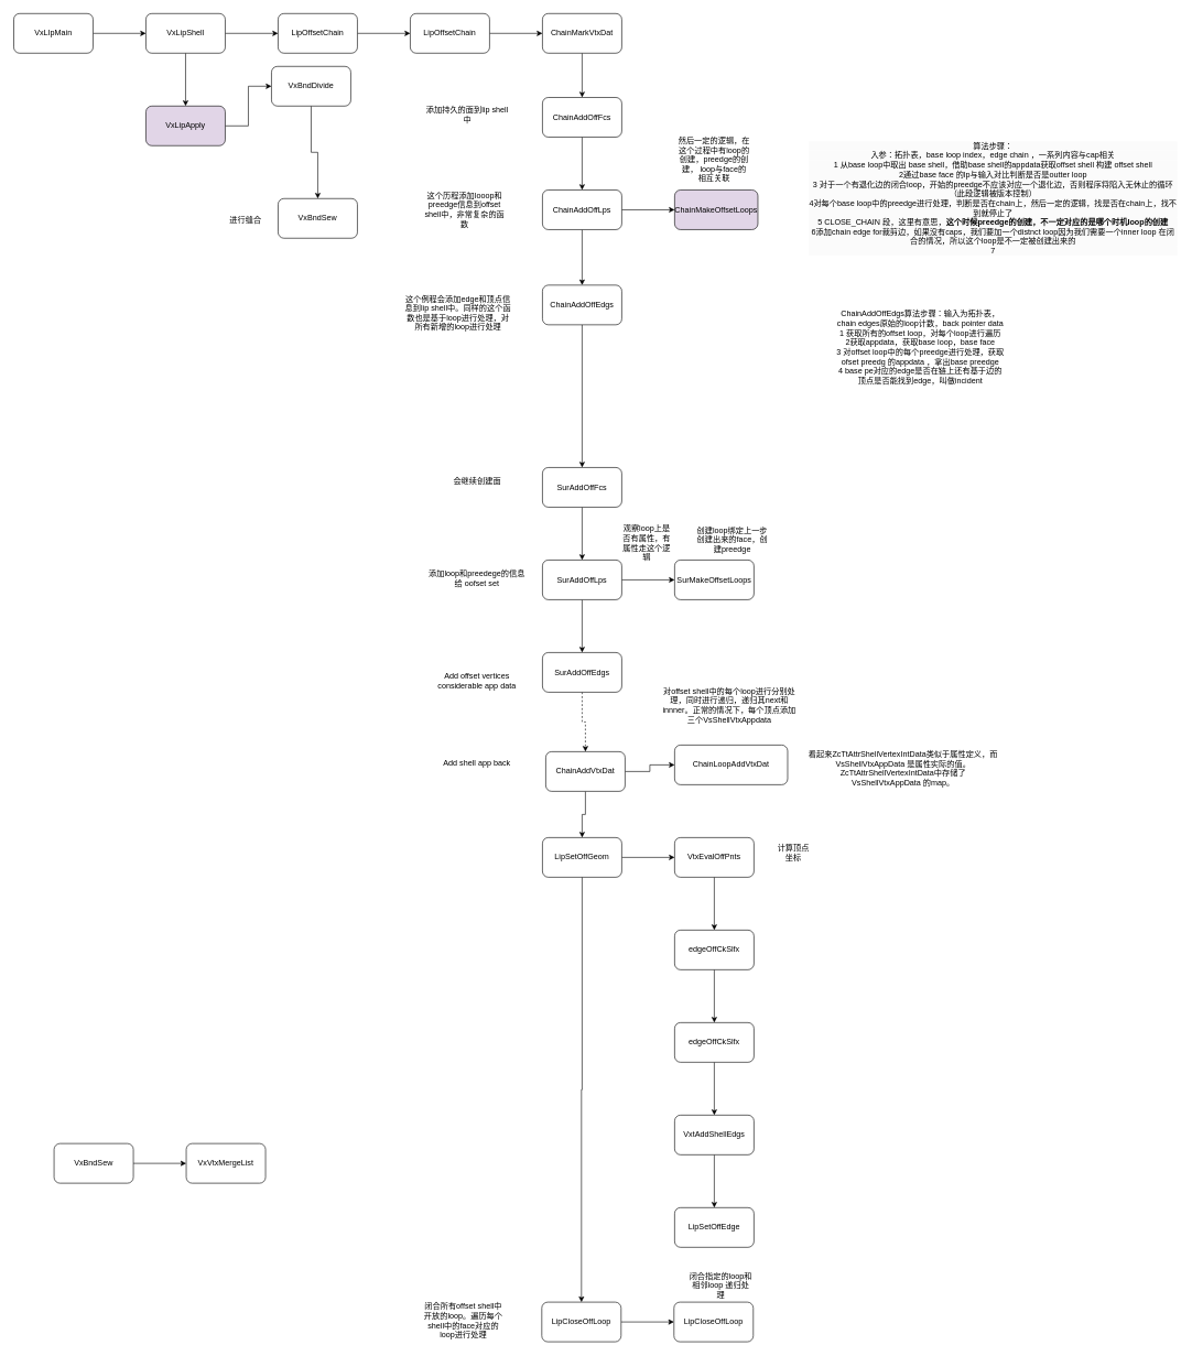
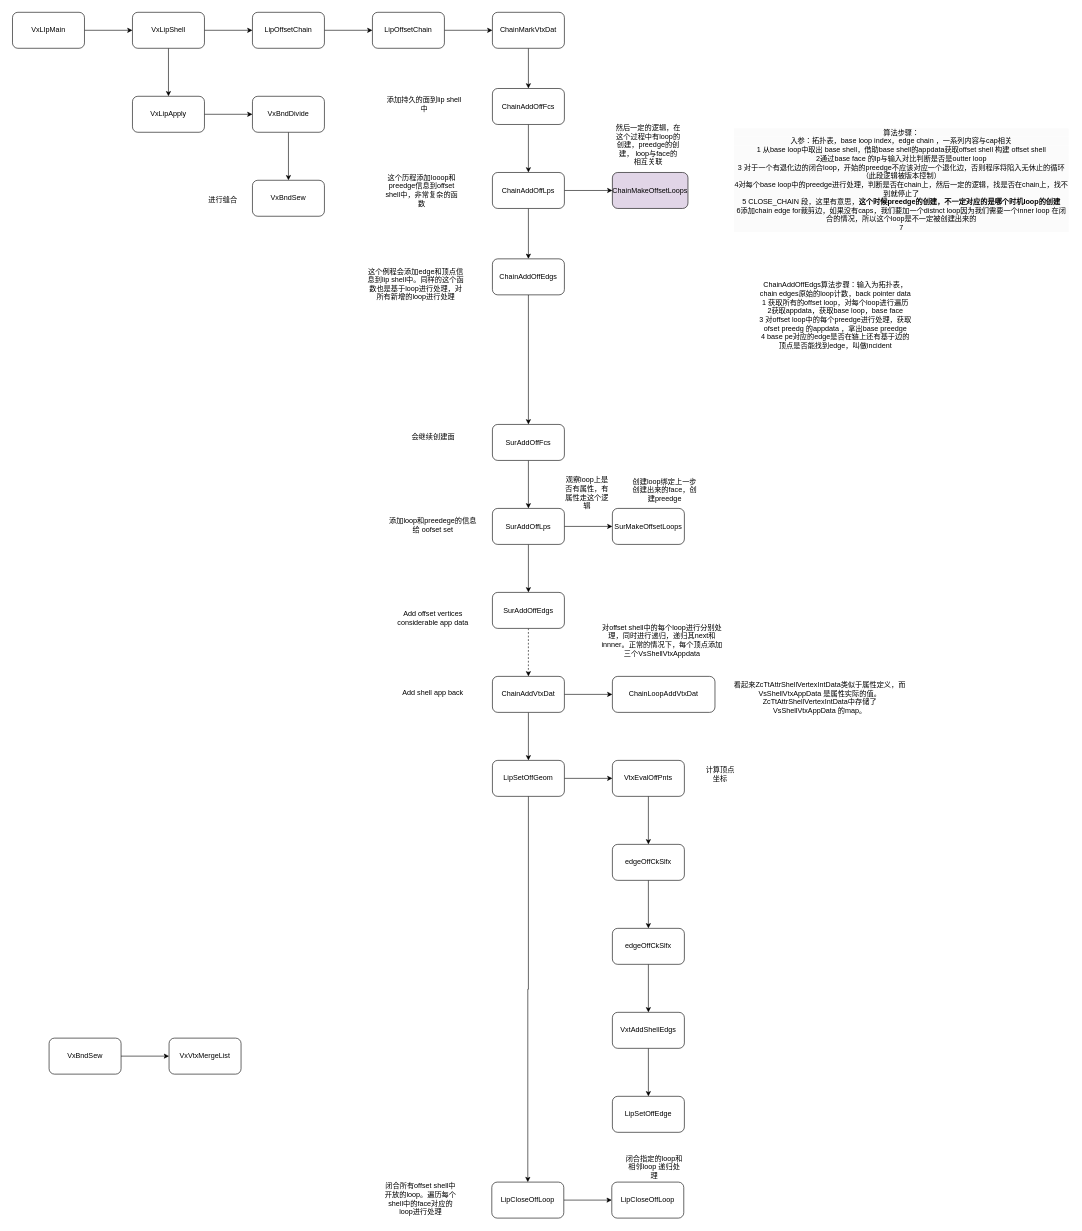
  <mxCell id="0" />
  <mxCell id="1" parent="0" />
  <mxCell id="2" value="" style="edgeStyle=orthogonalEdgeStyle;rounded=0;orthogonalLoop=1;jettySize=auto;html=1;" edge="1" parent="1" source="3" target="6"><mxGeometry relative="1" as="geometry" /></mxCell>
  <mxCell id="3" value="VxLIpMain" style="rounded=1;whiteSpace=wrap;html=1;" vertex="1" parent="1"><mxGeometry x="20" y="20" width="120" height="60" as="geometry" /></mxCell>
  <mxCell id="4" value="" style="edgeStyle=orthogonalEdgeStyle;rounded=0;orthogonalLoop=1;jettySize=auto;html=1;" edge="1" parent="1" source="6" target="8"><mxGeometry relative="1" as="geometry" /></mxCell>
  <mxCell id="5" value="" style="edgeStyle=orthogonalEdgeStyle;rounded=0;orthogonalLoop=1;jettySize=auto;html=1;" edge="1" parent="1" source="6" target="53"><mxGeometry relative="1" as="geometry" /></mxCell>
  <mxCell id="6" value="VxLipShell" style="rounded=1;whiteSpace=wrap;html=1;" vertex="1" parent="1"><mxGeometry x="220" y="20" width="120" height="60" as="geometry" /></mxCell>
  <mxCell id="7" value="" style="edgeStyle=orthogonalEdgeStyle;rounded=0;orthogonalLoop=1;jettySize=auto;html=1;" edge="1" parent="1" source="8" target="10"><mxGeometry relative="1" as="geometry" /></mxCell>
  <mxCell id="8" value="LipOffsetChain" style="rounded=1;whiteSpace=wrap;html=1;" vertex="1" parent="1"><mxGeometry x="420" y="20" width="120" height="60" as="geometry" /></mxCell>
  <mxCell id="9" value="" style="edgeStyle=orthogonalEdgeStyle;rounded=0;orthogonalLoop=1;jettySize=auto;html=1;" edge="1" parent="1" source="10" target="33"><mxGeometry relative="1" as="geometry" /></mxCell>
  <mxCell id="10" value="LipOffsetChain" style="rounded=1;whiteSpace=wrap;html=1;" vertex="1" parent="1"><mxGeometry x="620" y="20" width="120" height="60" as="geometry" /></mxCell>
  <mxCell id="11" value="" style="edgeStyle=orthogonalEdgeStyle;rounded=0;orthogonalLoop=1;jettySize=auto;html=1;" edge="1" parent="1" source="12" target="15"><mxGeometry relative="1" as="geometry" /></mxCell>
  <mxCell id="12" value="ChainAddOffFcs" style="rounded=1;whiteSpace=wrap;html=1;" vertex="1" parent="1"><mxGeometry x="820" y="147" width="120" height="60" as="geometry" /></mxCell>
  <mxCell id="13" value="" style="edgeStyle=orthogonalEdgeStyle;rounded=0;orthogonalLoop=1;jettySize=auto;html=1;" edge="1" parent="1" source="15" target="17"><mxGeometry relative="1" as="geometry" /></mxCell>
  <mxCell id="14" value="" style="edgeStyle=orthogonalEdgeStyle;rounded=0;orthogonalLoop=1;jettySize=auto;html=1;" edge="1" parent="1" source="15" target="36"><mxGeometry relative="1" as="geometry" /></mxCell>
  <mxCell id="15" value="ChainAddOffLps" style="rounded=1;whiteSpace=wrap;html=1;" vertex="1" parent="1"><mxGeometry x="820" y="287" width="120" height="60" as="geometry" /></mxCell>
  <mxCell id="16" value="" style="edgeStyle=orthogonalEdgeStyle;rounded=0;orthogonalLoop=1;jettySize=auto;html=1;" edge="1" parent="1" source="17" target="19"><mxGeometry relative="1" as="geometry" /></mxCell>
  <mxCell id="17" value="ChainAddOffEdgs" style="rounded=1;whiteSpace=wrap;html=1;" vertex="1" parent="1"><mxGeometry x="820" y="431" width="120" height="60" as="geometry" /></mxCell>
  <mxCell id="18" value="" style="edgeStyle=orthogonalEdgeStyle;rounded=0;orthogonalLoop=1;jettySize=auto;html=1;" edge="1" parent="1" source="19" target="22"><mxGeometry relative="1" as="geometry" /></mxCell>
  <mxCell id="19" value="SurAddOffFcs" style="rounded=1;whiteSpace=wrap;html=1;" vertex="1" parent="1"><mxGeometry x="820" y="707" width="120" height="60" as="geometry" /></mxCell>
  <mxCell id="20" value="" style="edgeStyle=orthogonalEdgeStyle;rounded=0;orthogonalLoop=1;jettySize=auto;html=1;" edge="1" parent="1" source="22" target="24"><mxGeometry relative="1" as="geometry" /></mxCell>
  <mxCell id="21" value="" style="edgeStyle=orthogonalEdgeStyle;rounded=0;orthogonalLoop=1;jettySize=auto;html=1;" edge="1" parent="1" source="22" target="40"><mxGeometry relative="1" as="geometry" /></mxCell>
  <mxCell id="22" value="SurAddOffLps" style="rounded=1;whiteSpace=wrap;html=1;" vertex="1" parent="1"><mxGeometry x="820" y="847" width="120" height="60" as="geometry" /></mxCell>
  <mxCell id="23" value="" style="edgeStyle=orthogonalEdgeStyle;rounded=0;orthogonalLoop=1;jettySize=auto;html=1;dashed=1;" edge="1" parent="1" source="24" target="27"><mxGeometry relative="1" as="geometry" /></mxCell>
  <mxCell id="24" value="SurAddOffEdgs" style="rounded=1;whiteSpace=wrap;html=1;" vertex="1" parent="1"><mxGeometry x="820" y="987" width="120" height="60" as="geometry" /></mxCell>
  <mxCell id="25" value="" style="edgeStyle=orthogonalEdgeStyle;rounded=0;orthogonalLoop=1;jettySize=auto;html=1;" edge="1" parent="1" source="27" target="30"><mxGeometry relative="1" as="geometry" /></mxCell>
  <mxCell id="26" value="" style="edgeStyle=orthogonalEdgeStyle;rounded=0;orthogonalLoop=1;jettySize=auto;html=1;" edge="1" parent="1" source="27" target="34"><mxGeometry relative="1" as="geometry" /></mxCell>
- <mxCell id="27" value="ChainAddVtxDat" style="rounded=1;whiteSpace=wrap;html=1;" vertex="1" parent="1"><mxGeometry x="825" y="1137" width="120" height="60" as="geometry" /></mxCell>
+ <mxCell id="27" value="ChainAddVtxDat" style="rounded=1;whiteSpace=wrap;html=1;" vertex="1" parent="1"><mxGeometry x="820" y="1127" width="120" height="60" as="geometry" /></mxCell>
  <mxCell id="28" value="" style="edgeStyle=orthogonalEdgeStyle;rounded=0;orthogonalLoop=1;jettySize=auto;html=1;" edge="1" parent="1" source="30" target="44"><mxGeometry relative="1" as="geometry" /></mxCell>
  <mxCell id="29" value="" style="edgeStyle=orthogonalEdgeStyle;rounded=0;orthogonalLoop=1;jettySize=auto;html=1;" edge="1" parent="1" source="30" target="66"><mxGeometry relative="1" as="geometry" /></mxCell>
  <mxCell id="30" value="LipSetOffGeom" style="rounded=1;whiteSpace=wrap;html=1;" vertex="1" parent="1"><mxGeometry x="820" y="1267" width="120" height="60" as="geometry" /></mxCell>
  <mxCell id="31" value="Add offset vertices considerable app data" style="text;html=1;align=center;verticalAlign=middle;whiteSpace=wrap;rounded=0;" vertex="1" parent="1"><mxGeometry x="656" y="1015" width="130" height="30" as="geometry" /></mxCell>
  <mxCell id="32" value="" style="edgeStyle=orthogonalEdgeStyle;rounded=0;orthogonalLoop=1;jettySize=auto;html=1;" edge="1" parent="1" source="33" target="12"><mxGeometry relative="1" as="geometry" /></mxCell>
  <mxCell id="33" value="ChainMarkVtxDat" style="rounded=1;whiteSpace=wrap;html=1;" vertex="1" parent="1"><mxGeometry x="820" y="20" width="120" height="60" as="geometry" /></mxCell>
  <mxCell id="34" value="ChainLoopAddVtxDat" style="rounded=1;whiteSpace=wrap;html=1;" vertex="1" parent="1"><mxGeometry x="1020" y="1127" width="171" height="60" as="geometry" /></mxCell>
  <mxCell id="35" value="对offset shell中的每个loop进行分别处理，同时进行递归，递归其next和innner。正常的情况下，每个顶点添加三个VsShellVtxAppdata" style="text;html=1;align=center;verticalAlign=middle;whiteSpace=wrap;rounded=0;" vertex="1" parent="1"><mxGeometry x="1001" y="1007" width="204" height="120" as="geometry" /></mxCell>
  <mxCell id="36" value="ChainMakeOffsetLoops" style="rounded=1;whiteSpace=wrap;html=1;fillColor=#e1d5e7;" vertex="1" parent="1"><mxGeometry x="1020" y="287" width="126" height="60" as="geometry" /></mxCell>
  <mxCell id="37" value="这个历程添加looop和preedge信息到offset shell中，非常复杂的函数" style="text;html=1;align=center;verticalAlign=middle;whiteSpace=wrap;rounded=0;" vertex="1" parent="1"><mxGeometry x="639" y="302" width="127" height="30" as="geometry" /></mxCell>
  <mxCell id="38" value="然后一定的逻辑，在这个过程中有loop的创建，preedge的创建， loop与face的相互关联" style="text;html=1;align=center;verticalAlign=middle;whiteSpace=wrap;rounded=0;" vertex="1" parent="1"><mxGeometry x="1025" y="218" width="110" height="45" as="geometry" /></mxCell>
  <mxCell id="39" value="添加loop和preedege的信息给 oofset set" style="text;html=1;align=center;verticalAlign=middle;whiteSpace=wrap;rounded=0;" vertex="1" parent="1"><mxGeometry x="644" y="859" width="154" height="30" as="geometry" /></mxCell>
  <mxCell id="40" value="SurMakeOffsetLoops" style="rounded=1;whiteSpace=wrap;html=1;" vertex="1" parent="1"><mxGeometry x="1020" y="847" width="120" height="60" as="geometry" /></mxCell>
  <mxCell id="41" value="观察loop上是否有属性，有属性走这个逻辑" style="text;html=1;align=center;verticalAlign=middle;whiteSpace=wrap;rounded=0;" vertex="1" parent="1"><mxGeometry x="940" y="786" width="76" height="70" as="geometry" /></mxCell>
  <mxCell id="42" value="创建loop绑定上一步创建出来的face，创建preedge" style="text;html=1;align=center;verticalAlign=middle;whiteSpace=wrap;rounded=0;" vertex="1" parent="1"><mxGeometry x="1053" y="801" width="109" height="30" as="geometry" /></mxCell>
  <mxCell id="43" value="" style="edgeStyle=orthogonalEdgeStyle;rounded=0;orthogonalLoop=1;jettySize=auto;html=1;" edge="1" parent="1" source="44" target="46"><mxGeometry relative="1" as="geometry" /></mxCell>
  <mxCell id="44" value="VtxEvalOffPnts" style="rounded=1;whiteSpace=wrap;html=1;" vertex="1" parent="1"><mxGeometry x="1020" y="1267" width="120" height="60" as="geometry" /></mxCell>
  <mxCell id="45" value="" style="edgeStyle=orthogonalEdgeStyle;rounded=0;orthogonalLoop=1;jettySize=auto;html=1;" edge="1" parent="1" source="46" target="48"><mxGeometry relative="1" as="geometry" /></mxCell>
  <mxCell id="46" value="edgeOffCkSlfx" style="rounded=1;whiteSpace=wrap;html=1;" vertex="1" parent="1"><mxGeometry x="1020" y="1407" width="120" height="60" as="geometry" /></mxCell>
  <mxCell id="47" value="" style="edgeStyle=orthogonalEdgeStyle;rounded=0;orthogonalLoop=1;jettySize=auto;html=1;" edge="1" parent="1" source="48" target="50"><mxGeometry relative="1" as="geometry" /></mxCell>
  <mxCell id="48" value="edgeOffCkSlfx" style="rounded=1;whiteSpace=wrap;html=1;" vertex="1" parent="1"><mxGeometry x="1020" y="1547" width="120" height="60" as="geometry" /></mxCell>
  <mxCell id="49" value="" style="edgeStyle=orthogonalEdgeStyle;rounded=0;orthogonalLoop=1;jettySize=auto;html=1;" edge="1" parent="1" source="50" target="51"><mxGeometry relative="1" as="geometry" /></mxCell>
  <mxCell id="50" value="VxtAddShellEdgs" style="rounded=1;whiteSpace=wrap;html=1;" vertex="1" parent="1"><mxGeometry x="1020" y="1687" width="120" height="60" as="geometry" /></mxCell>
  <mxCell id="51" value="LipSetOffEdge" style="rounded=1;whiteSpace=wrap;html=1;" vertex="1" parent="1"><mxGeometry x="1020" y="1827" width="120" height="60" as="geometry" /></mxCell>
  <mxCell id="52" value="" style="edgeStyle=orthogonalEdgeStyle;rounded=0;orthogonalLoop=1;jettySize=auto;html=1;" edge="1" parent="1" source="53" target="55"><mxGeometry relative="1" as="geometry" /></mxCell>
- <mxCell id="53" value="VxLipApply" style="rounded=1;whiteSpace=wrap;html=1;fillColor=#e1d5e7;" vertex="1" parent="1"><mxGeometry x="220" y="160" width="120" height="60" as="geometry" /></mxCell>
+ <mxCell id="53" value="VxLipApply" style="rounded=1;whiteSpace=wrap;html=1;" vertex="1" parent="1"><mxGeometry x="220" y="160" width="120" height="60" as="geometry" /></mxCell>
  <mxCell id="54" value="" style="edgeStyle=orthogonalEdgeStyle;rounded=0;orthogonalLoop=1;jettySize=auto;html=1;" edge="1" parent="1" source="55" target="59"><mxGeometry relative="1" as="geometry" /></mxCell>
- <mxCell id="55" value="VxBndDivide" style="rounded=1;whiteSpace=wrap;html=1;" vertex="1" parent="1"><mxGeometry x="410" y="100" width="120" height="60" as="geometry" /></mxCell>
+ <mxCell id="55" value="VxBndDivide" style="rounded=1;whiteSpace=wrap;html=1;" vertex="1" parent="1"><mxGeometry x="420" y="160" width="120" height="60" as="geometry" /></mxCell>
  <mxCell id="56" value="这个例程会添加edge和顶点信息到lip shell中。同样的这个函数也是基于loop进行处理，对所有新增的loop进行处理" style="text;html=1;align=center;verticalAlign=middle;whiteSpace=wrap;rounded=0;" vertex="1" parent="1"><mxGeometry x="611" y="446" width="163" height="54" as="geometry" /></mxCell>
  <mxCell id="57" value="计算顶点坐标" style="text;html=1;align=center;verticalAlign=middle;whiteSpace=wrap;rounded=0;" vertex="1" parent="1"><mxGeometry x="1170" y="1275" width="60" height="30" as="geometry" /></mxCell>
  <mxCell id="58" value="看起来ZcTtAttrShellVertexIntData类似于属性定义，而VsShellVtxAppData 是属性实际的值。ZcTtAttrShellVertexIntData中存储了VsShellVtxAppData&amp;nbsp;的map。&lt;div&gt;&lt;br&gt;&lt;/div&gt;" style="text;html=1;align=center;verticalAlign=middle;whiteSpace=wrap;rounded=0;" vertex="1" parent="1"><mxGeometry x="1211" y="1140" width="310" height="60" as="geometry" /></mxCell>
  <mxCell id="59" value="VxBndSew" style="rounded=1;whiteSpace=wrap;html=1;" vertex="1" parent="1"><mxGeometry x="420" y="300" width="120" height="60" as="geometry" /></mxCell>
  <mxCell id="60" value="Add shell app back" style="text;html=1;align=center;verticalAlign=middle;whiteSpace=wrap;rounded=0;" vertex="1" parent="1"><mxGeometry x="656" y="1140" width="130" height="30" as="geometry" /></mxCell>
  <mxCell id="61" value="进行缝合" style="text;html=1;align=center;verticalAlign=middle;whiteSpace=wrap;rounded=0;" vertex="1" parent="1"><mxGeometry x="341" y="317" width="60" height="30" as="geometry" /></mxCell>
  <mxCell id="62" value="" style="edgeStyle=orthogonalEdgeStyle;rounded=0;orthogonalLoop=1;jettySize=auto;html=1;" edge="1" parent="1" source="63" target="64"><mxGeometry relative="1" as="geometry" /></mxCell>
  <mxCell id="63" value="VxBndSew" style="rounded=1;whiteSpace=wrap;html=1;" vertex="1" parent="1"><mxGeometry x="81" y="1730" width="120" height="60" as="geometry" /></mxCell>
  <mxCell id="64" value="VxVtxMergeList" style="rounded=1;whiteSpace=wrap;html=1;" vertex="1" parent="1"><mxGeometry x="281" y="1730" width="120" height="60" as="geometry" /></mxCell>
  <mxCell id="65" value="" style="edgeStyle=orthogonalEdgeStyle;rounded=0;orthogonalLoop=1;jettySize=auto;html=1;" edge="1" parent="1" source="66" target="70"><mxGeometry relative="1" as="geometry" /></mxCell>
  <mxCell id="66" value="LipCloseOffLoop" style="rounded=1;whiteSpace=wrap;html=1;" vertex="1" parent="1"><mxGeometry x="819" y="1970" width="120" height="60" as="geometry" /></mxCell>
  <mxCell id="67" value="闭合所有offset shell中开放的loop。遍历每个shell中的face对应的loop进行处理" style="text;html=1;align=center;verticalAlign=middle;whiteSpace=wrap;rounded=0;" vertex="1" parent="1"><mxGeometry x="638" y="1970" width="125" height="55" as="geometry" /></mxCell>
  <mxCell id="68" value="添加持久的面到lip shell中" style="text;html=1;align=center;verticalAlign=middle;whiteSpace=wrap;rounded=0;" vertex="1" parent="1"><mxGeometry x="642.5" y="158" width="127" height="30" as="geometry" /></mxCell>
  <mxCell id="69" value="会继续创建面" style="text;html=1;align=center;verticalAlign=middle;whiteSpace=wrap;rounded=0;" vertex="1" parent="1"><mxGeometry x="657.5" y="713" width="127" height="30" as="geometry" /></mxCell>
  <mxCell id="70" value="LipCloseOffLoop" style="rounded=1;whiteSpace=wrap;html=1;" vertex="1" parent="1"><mxGeometry x="1019" y="1970" width="120" height="60" as="geometry" /></mxCell>
  <mxCell id="71" value="闭合指定的loop和相邻loop 递归处理" style="text;html=1;align=center;verticalAlign=middle;whiteSpace=wrap;rounded=0;" vertex="1" parent="1"><mxGeometry x="1040" y="1930" width="100" height="30" as="geometry" /></mxCell>
  <mxCell id="72" value="&lt;div style=&quot;forced-color-adjust: none; color: rgb(0, 0, 0); font-family: Helvetica; font-size: 12px; font-style: normal; font-variant-ligatures: normal; font-variant-caps: normal; font-weight: 400; letter-spacing: normal; orphans: 2; text-align: center; text-indent: 0px; text-transform: none; widows: 2; word-spacing: 0px; -webkit-text-stroke-width: 0px; white-space: normal; background-color: rgb(251, 251, 251); text-decoration-thickness: initial; text-decoration-style: initial; text-decoration-color: initial;&quot;&gt;算法步骤：&lt;/div&gt;&lt;div style=&quot;forced-color-adjust: none; color: rgb(0, 0, 0); font-family: Helvetica; font-size: 12px; font-style: normal; font-variant-ligatures: normal; font-variant-caps: normal; font-weight: 400; letter-spacing: normal; orphans: 2; text-align: center; text-indent: 0px; text-transform: none; widows: 2; word-spacing: 0px; -webkit-text-stroke-width: 0px; white-space: normal; background-color: rgb(251, 251, 251); text-decoration-thickness: initial; text-decoration-style: initial; text-decoration-color: initial;&quot;&gt;入参：拓扑表，base loop index，edge chain ，一系列内容与cap相关&lt;/div&gt;&lt;div style=&quot;forced-color-adjust: none; color: rgb(0, 0, 0); font-family: Helvetica; font-size: 12px; font-style: normal; font-variant-ligatures: normal; font-variant-caps: normal; font-weight: 400; letter-spacing: normal; orphans: 2; text-align: center; text-indent: 0px; text-transform: none; widows: 2; word-spacing: 0px; -webkit-text-stroke-width: 0px; white-space: normal; background-color: rgb(251, 251, 251); text-decoration-thickness: initial; text-decoration-style: initial; text-decoration-color: initial;&quot;&gt;1 从base loop中取出 base shell，借助base shell的appdata获取offset shell 构建 offset shell&lt;/div&gt;&lt;div style=&quot;forced-color-adjust: none; color: rgb(0, 0, 0); font-family: Helvetica; font-size: 12px; font-style: normal; font-variant-ligatures: normal; font-variant-caps: normal; font-weight: 400; letter-spacing: normal; orphans: 2; text-align: center; text-indent: 0px; text-transform: none; widows: 2; word-spacing: 0px; -webkit-text-stroke-width: 0px; white-space: normal; background-color: rgb(251, 251, 251); text-decoration-thickness: initial; text-decoration-style: initial; text-decoration-color: initial;&quot;&gt;2通过base face 的lp与输入对比判断是否是outter loop&lt;/div&gt;&lt;div style=&quot;forced-color-adjust: none; color: rgb(0, 0, 0); font-family: Helvetica; font-size: 12px; font-style: normal; font-variant-ligatures: normal; font-variant-caps: normal; font-weight: 400; letter-spacing: normal; orphans: 2; text-align: center; text-indent: 0px; text-transform: none; widows: 2; word-spacing: 0px; -webkit-text-stroke-width: 0px; white-space: normal; background-color: rgb(251, 251, 251); text-decoration-thickness: initial; text-decoration-style: initial; text-decoration-color: initial;&quot;&gt;3 对于一个有退化边的闭合loop，开始的preedge不应该对应一个退化边，否则程序将陷入无休止的循环（此段逻辑被版本控制）&lt;/div&gt;&lt;div style=&quot;forced-color-adjust: none; color: rgb(0, 0, 0); font-family: Helvetica; font-size: 12px; font-style: normal; font-variant-ligatures: normal; font-variant-caps: normal; font-weight: 400; letter-spacing: normal; orphans: 2; text-align: center; text-indent: 0px; text-transform: none; widows: 2; word-spacing: 0px; -webkit-text-stroke-width: 0px; white-space: normal; background-color: rgb(251, 251, 251); text-decoration-thickness: initial; text-decoration-style: initial; text-decoration-color: initial;&quot;&gt;4对每个base loop中的preedge进行处理，判断是否在chain上，然后一定的逻辑，找是否在chain上，找不到就停止了&lt;/div&gt;&lt;div style=&quot;forced-color-adjust: none; color: rgb(0, 0, 0); font-family: Helvetica; font-size: 12px; font-style: normal; font-variant-ligatures: normal; font-variant-caps: normal; font-weight: 400; letter-spacing: normal; orphans: 2; text-align: center; text-indent: 0px; text-transform: none; widows: 2; word-spacing: 0px; -webkit-text-stroke-width: 0px; white-space: normal; background-color: rgb(251, 251, 251); text-decoration-thickness: initial; text-decoration-style: initial; text-decoration-color: initial;&quot;&gt;5 CLOSE_CHAIN 段，这里有意思，&lt;b style=&quot;forced-color-adjust: none;&quot;&gt;这个时候preedge的创建，不一定对应的是哪个时机loop的创建&lt;/b&gt;&lt;/div&gt;&lt;div style=&quot;forced-color-adjust: none; color: rgb(0, 0, 0); font-family: Helvetica; font-size: 12px; font-style: normal; font-variant-ligatures: normal; font-variant-caps: normal; font-weight: 400; letter-spacing: normal; orphans: 2; text-align: center; text-indent: 0px; text-transform: none; widows: 2; word-spacing: 0px; -webkit-text-stroke-width: 0px; white-space: normal; background-color: rgb(251, 251, 251); text-decoration-thickness: initial; text-decoration-style: initial; text-decoration-color: initial;&quot;&gt;6添加chain edge for裁剪边，如果没有caps，我们要加一个distnct loop因为我们需要一个inner loop 在闭合的情况，所以这个loop是不一定被创建出来的&lt;/div&gt;&lt;div style=&quot;forced-color-adjust: none; color: rgb(0, 0, 0); font-family: Helvetica; font-size: 12px; font-style: normal; font-variant-ligatures: normal; font-variant-caps: normal; font-weight: 400; letter-spacing: normal; orphans: 2; text-align: center; text-indent: 0px; text-transform: none; widows: 2; word-spacing: 0px; -webkit-text-stroke-width: 0px; white-space: normal; background-color: rgb(251, 251, 251); text-decoration-thickness: initial; text-decoration-style: initial; text-decoration-color: initial;&quot;&gt;7&lt;/div&gt;" style="text;whiteSpace=wrap;html=1;" vertex="1" parent="1"><mxGeometry x="1221" y="207" width="560" height="210" as="geometry" /></mxCell>
  <mxCell id="73" value="ChainAddOffEdgs算法步骤：输入为拓扑表，chain edges原始的loop计数，back pointer data&lt;div&gt;1 获取所有的offset loop，对每个loop进行遍历&lt;/div&gt;&lt;div&gt;2获取appdata，获取base loop，base face&lt;/div&gt;&lt;div&gt;3 对offset loop中的每个preedge进行处理，获取ofset preedg 的appdata ，拿出base preedge&lt;/div&gt;&lt;div&gt;4 base pe对应的edge是否在链上还有基于边的顶点是否能找到edge，叫做incident&lt;/div&gt;" style="text;html=1;align=center;verticalAlign=middle;whiteSpace=wrap;rounded=0;" vertex="1" parent="1"><mxGeometry x="1263" y="470" width="258" height="109" as="geometry" /></mxCell>
